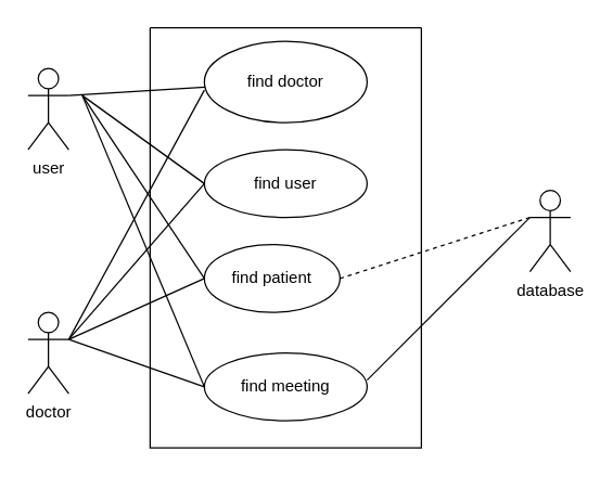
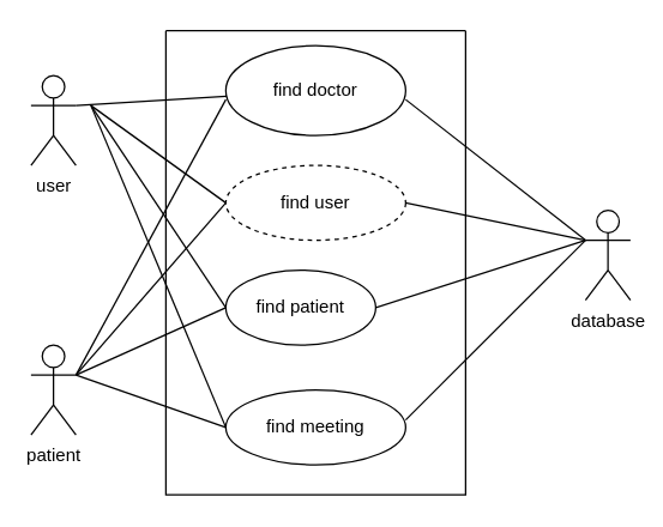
  <mxCell id="0" />
  <mxCell id="1" parent="0" />
  <mxCell id="2" value="user" style="shape=umlActor;verticalLabelPosition=bottom;verticalAlign=top;html=1;outlineConnect=0;" vertex="1" parent="1"><mxGeometry x="20" y="50" width="30" height="60" as="geometry" /></mxCell>
- <mxCell id="3" value="doctor" style="shape=umlActor;verticalLabelPosition=bottom;verticalAlign=top;html=1;outlineConnect=0;" vertex="1" parent="1"><mxGeometry x="20" y="230" width="30" height="60" as="geometry" /></mxCell>
+ <mxCell id="3" value="patient" style="shape=umlActor;verticalLabelPosition=bottom;verticalAlign=top;html=1;outlineConnect=0;" vertex="1" parent="1"><mxGeometry x="20" y="230" width="30" height="60" as="geometry" /></mxCell>
  <mxCell id="4" value="" style="swimlane;startSize=0;" vertex="1" parent="1"><mxGeometry x="110" y="20" width="200" height="310" as="geometry" /></mxCell>
  <mxCell id="5" value="find doctor" style="ellipse;whiteSpace=wrap;html=1;" vertex="1" parent="4"><mxGeometry x="40" y="10" width="120" height="60" as="geometry" /></mxCell>
- <mxCell id="6" value="find user" style="ellipse;whiteSpace=wrap;html=1;" vertex="1" parent="4"><mxGeometry x="40" y="90" width="120" height="50" as="geometry" /></mxCell>
+ <mxCell id="6" value="find user" style="ellipse;whiteSpace=wrap;html=1;dashed=1;" vertex="1" parent="4"><mxGeometry x="40" y="90" width="120" height="50" as="geometry" /></mxCell>
  <mxCell id="7" value="find patient" style="ellipse;whiteSpace=wrap;html=1;" vertex="1" parent="4"><mxGeometry x="40" y="160" width="100" height="50" as="geometry" /></mxCell>
  <mxCell id="8" value="find meeting" style="ellipse;whiteSpace=wrap;html=1;" vertex="1" parent="4"><mxGeometry x="40" y="240" width="120" height="50" as="geometry" /></mxCell>
  <mxCell id="9" value="database" style="shape=umlActor;verticalLabelPosition=bottom;verticalAlign=top;html=1;outlineConnect=0;" vertex="1" parent="1"><mxGeometry x="390" y="140" width="30" height="60" as="geometry" /></mxCell>
  <mxCell id="10" value="" style="endArrow=none;html=1;rounded=0;" edge="1" parent="1" target="5"><mxGeometry width="50" height="50" relative="1" as="geometry"><mxPoint x="50" y="70" as="sourcePoint" /><mxPoint x="110" y="0" as="targetPoint" /></mxGeometry></mxCell>
  <mxCell id="11" value="" style="endArrow=none;html=1;rounded=0;entryX=0;entryY=0.6;entryDx=0;entryDy=0;entryPerimeter=0;" edge="1" parent="1" target="5"><mxGeometry width="50" height="50" relative="1" as="geometry"><mxPoint x="50" y="250" as="sourcePoint" /><mxPoint x="170" y="140" as="targetPoint" /><Array as="points" /></mxGeometry></mxCell>
+ <mxCell id="12" value="" style="endArrow=none;html=1;rounded=0;exitX=1;exitY=0.6;exitDx=0;exitDy=0;exitPerimeter=0;entryX=0;entryY=0.333;entryDx=0;entryDy=0;entryPerimeter=0;" edge="1" parent="1" source="5" target="9"><mxGeometry width="50" height="50" relative="1" as="geometry"><mxPoint x="330" y="200" as="sourcePoint" /><mxPoint x="380" y="150" as="targetPoint" /></mxGeometry></mxCell>
  <mxCell id="13" value="" style="endArrow=none;html=1;rounded=0;entryX=0;entryY=0.5;entryDx=0;entryDy=0;" edge="1" parent="1" target="6"><mxGeometry width="50" height="50" relative="1" as="geometry"><mxPoint x="60" y="70" as="sourcePoint" /><mxPoint x="110" y="0" as="targetPoint" /></mxGeometry></mxCell>
  <mxCell id="14" value="" style="endArrow=none;html=1;rounded=0;entryX=0;entryY=0.5;entryDx=0;entryDy=0;" edge="1" parent="1" target="6"><mxGeometry width="50" height="50" relative="1" as="geometry"><mxPoint x="50" y="250" as="sourcePoint" /><mxPoint x="170" y="140" as="targetPoint" /></mxGeometry></mxCell>
  <mxCell id="15" value="" style="endArrow=none;html=1;rounded=0;entryX=0;entryY=0.5;entryDx=0;entryDy=0;" edge="1" parent="1" target="7"><mxGeometry width="50" height="50" relative="1" as="geometry"><mxPoint x="50" y="250" as="sourcePoint" /><mxPoint x="40" y="200" as="targetPoint" /></mxGeometry></mxCell>
  <mxCell id="16" value="" style="endArrow=none;html=1;rounded=0;entryX=0;entryY=0.5;entryDx=0;entryDy=0;" edge="1" parent="1" target="7"><mxGeometry width="50" height="50" relative="1" as="geometry"><mxPoint x="60" y="70" as="sourcePoint" /><mxPoint x="170" y="140" as="targetPoint" /></mxGeometry></mxCell>
  <mxCell id="17" value="" style="endArrow=none;html=1;rounded=0;entryX=0;entryY=0.5;entryDx=0;entryDy=0;" edge="1" parent="1" target="8"><mxGeometry width="50" height="50" relative="1" as="geometry"><mxPoint x="50" y="250" as="sourcePoint" /><mxPoint x="100" y="200" as="targetPoint" /></mxGeometry></mxCell>
  <mxCell id="18" value="" style="endArrow=none;html=1;rounded=0;exitX=0;exitY=0.5;exitDx=0;exitDy=0;" edge="1" parent="1" source="8"><mxGeometry width="50" height="50" relative="1" as="geometry"><mxPoint x="10" y="120" as="sourcePoint" /><mxPoint x="60" y="70" as="targetPoint" /></mxGeometry></mxCell>
  <mxCell id="19" value="" style="endArrow=none;html=1;rounded=0;" edge="1" parent="1"><mxGeometry width="50" height="50" relative="1" as="geometry"><mxPoint x="270" y="280" as="sourcePoint" /><mxPoint x="390" y="160" as="targetPoint" /></mxGeometry></mxCell>
- <mxCell id="20" value="" style="endArrow=none;html=1;rounded=0;entryX=0;entryY=0.333;entryDx=0;entryDy=0;entryPerimeter=0;exitX=1;exitY=0.5;exitDx=0;exitDy=0;dashed=1;" edge="1" parent="1" source="7" target="9"><mxGeometry width="50" height="50" relative="1" as="geometry"><mxPoint x="350" y="120" as="sourcePoint" /><mxPoint x="400" y="70" as="targetPoint" /></mxGeometry></mxCell>
+ <mxCell id="20" value="" style="endArrow=none;html=1;rounded=0;entryX=0;entryY=0.333;entryDx=0;entryDy=0;entryPerimeter=0;exitX=1;exitY=0.5;exitDx=0;exitDy=0;" edge="1" parent="1" source="7" target="9"><mxGeometry width="50" height="50" relative="1" as="geometry"><mxPoint x="350" y="120" as="sourcePoint" /><mxPoint x="400" y="70" as="targetPoint" /></mxGeometry></mxCell>
+ <mxCell id="21" value="" style="endArrow=none;html=1;rounded=0;entryX=0;entryY=0.333;entryDx=0;entryDy=0;entryPerimeter=0;exitX=1;exitY=0.5;exitDx=0;exitDy=0;" edge="1" parent="1" source="6" target="9"><mxGeometry width="50" height="50" relative="1" as="geometry"><mxPoint x="250" y="190" as="sourcePoint" /><mxPoint x="300" y="140" as="targetPoint" /></mxGeometry></mxCell>
